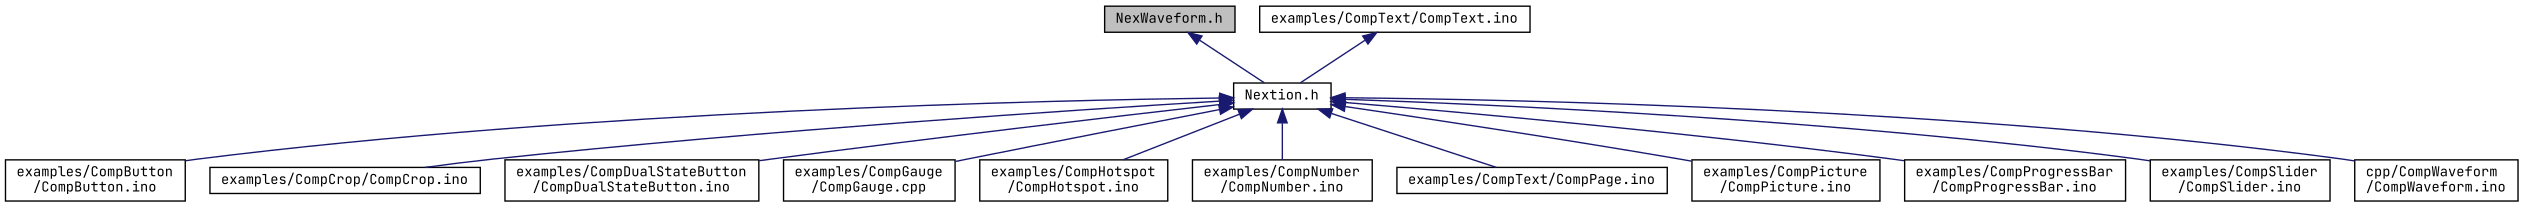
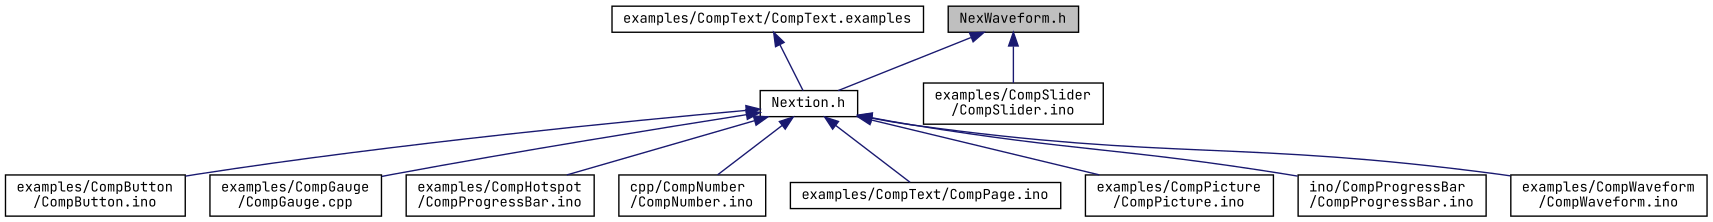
  digraph {
    fontname="JetBrains Mono"
    node [color=black fillcolor=white fontname="JetBrains Mono" fontsize=10 shape=record style=filled]
    edge [color=midnightblue dir=back fontname="JetBrains Mono" fontsize=10 labelfontname=Helvetica labelfontsize=10 style=solid]
    n1 [fillcolor=grey75 fontcolor=black height=0.2 label="NexWaveform.h" width=0.4]
    n2 [height=0.2 label="Nextion.h" width=0.4]
    n3 [height=0.2 label="examples/CompButton\l/CompButton.ino" width=0.4]
-   n4 [height=0.2 label="examples/CompCrop/CompCrop.ino" width=0.4]
-   n5 [height=0.2 label="examples/CompDualStateButton\l/CompDualStateButton.ino" width=0.4]
    n6 [height=0.2 label="examples/CompGauge\l/CompGauge.cpp" width=0.4]
-   n7 [height=0.2 label="examples/CompHotspot\l/CompHotspot.ino" width=0.4]
-   n8 [height=0.2 label="examples/CompNumber\l/CompNumber.ino" width=0.4]
+   n7 [height=0.2 label="examples/CompHotspot\l/CompProgressBar.ino" width=0.4]
+   n8 [height=0.2 label="cpp/CompNumber\l/CompNumber.ino" width=0.4]
    n9 [height=0.2 label="examples/CompText/CompPage.ino" width=0.4]
    n10 [height=0.2 label="examples/CompPicture\l/CompPicture.ino" width=0.4]
-   n11 [height=0.2 label="examples/CompProgressBar\l/CompProgressBar.ino" width=0.4]
+   n11 [height=0.2 label="ino/CompProgressBar\l/CompProgressBar.ino" width=0.4]
    n12 [height=0.2 label="examples/CompSlider\l/CompSlider.ino" width=0.4]
-   n13 [height=0.2 label="cpp/CompWaveform\l/CompWaveform.ino" width=0.4]
-   n14 [height=0.2 label="examples/CompText/CompText.ino" width=0.4]
+   n13 [height=0.2 label="examples/CompWaveform\l/CompWaveform.ino" width=0.4]
+   n14 [height=0.2 label="examples/CompText/CompText.examples" width=0.4]
    n1 -> n2
    n2 -> n3
-   n2 -> n4
-   n2 -> n5
    n2 -> n6
    n2 -> n7
    n2 -> n8
    n2 -> n9
    n2 -> n10
    n2 -> n11
-   n2 -> n12
+   n1 -> n12
    n2 -> n13
    n14 -> n2
  }
